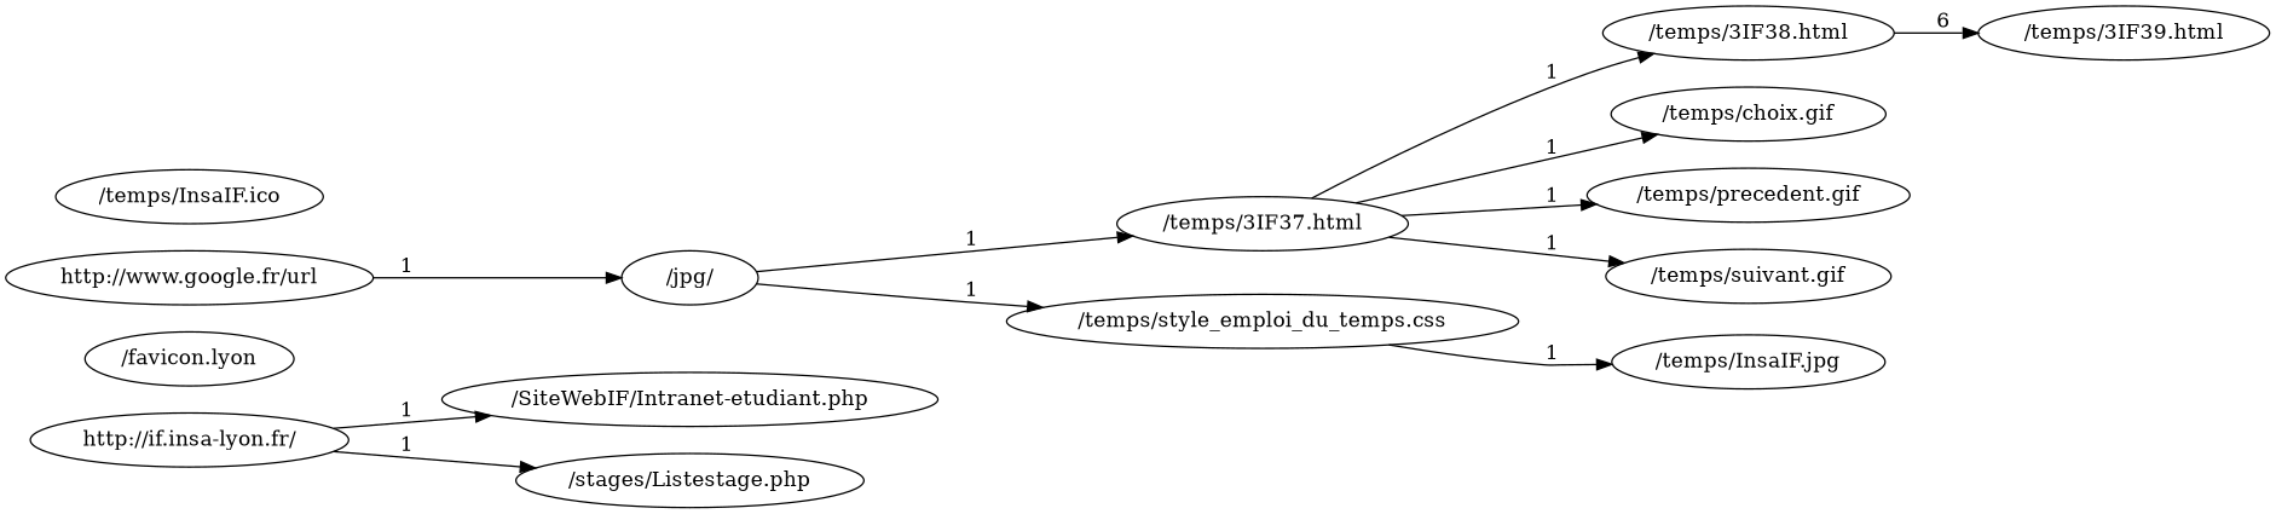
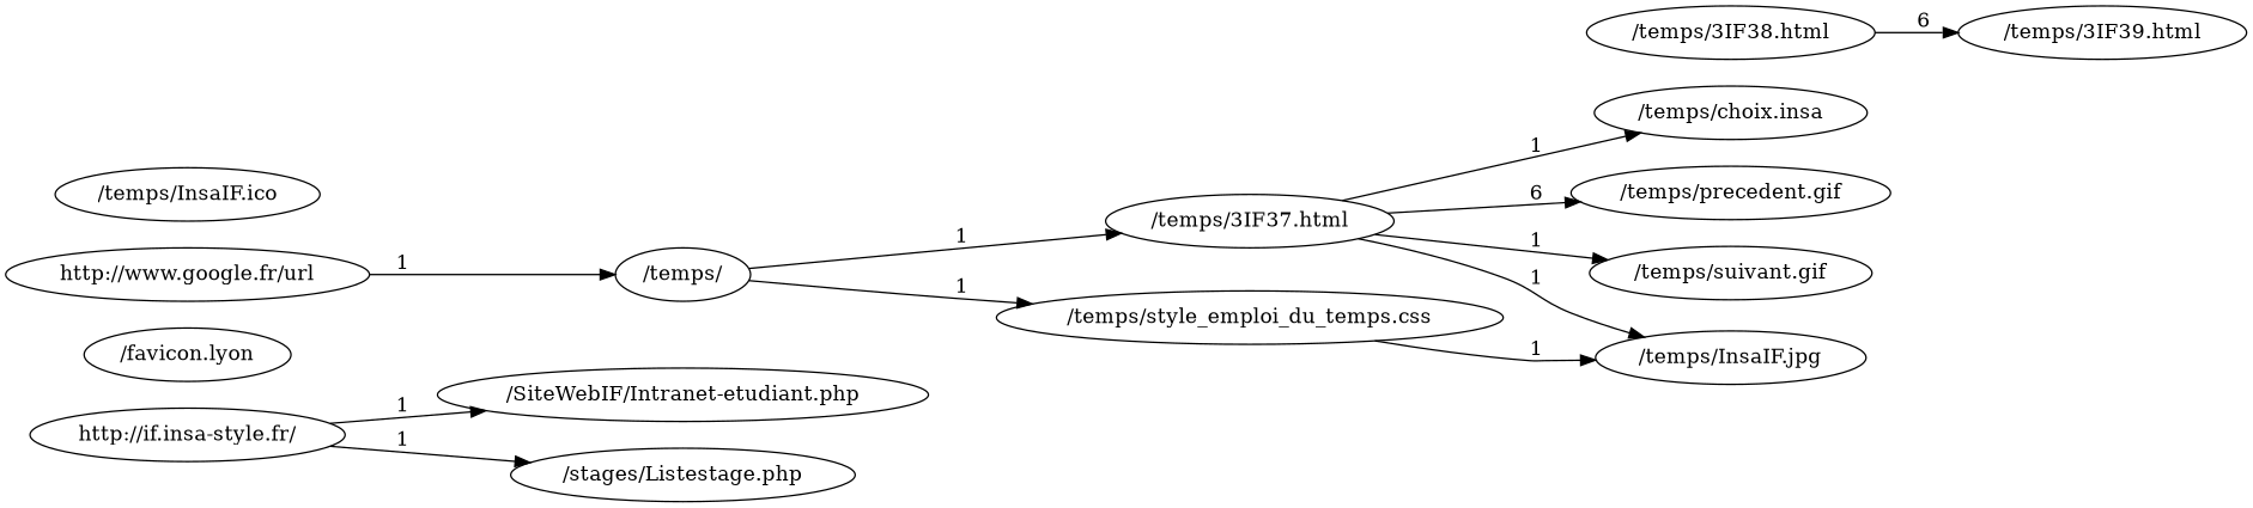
  digraph {
    rankdir=LR
    n1 [label="/SiteWebIF/Intranet-etudiant.php"]
    n2 [label="/stages/Listestage.php"]
    n3 [label="/favicon.lyon"]
-   n4 [label="/jpg/"]
+   n4 [label="/temps/"]
    n5 [label="/temps/3IF37.html"]
    n6 [label="/temps/style_emploi_du_temps.css"]
    n7 [label="/temps/3IF38.html"]
-   n8 [label="/temps/choix.gif"]
+   n8 [label="/temps/choix.insa"]
    n9 [label="/temps/precedent.gif"]
    n10 [label="/temps/suivant.gif"]
    n11 [label="/temps/InsaIF.jpg"]
    n12 [label="/temps/3IF39.html"]
    n13 [label="/temps/InsaIF.ico"]
-   n14 [label="http://if.insa-lyon.fr/"]
+   n14 [label="http://if.insa-style.fr/"]
    n15 [label="http://www.google.fr/url"]
    n4 -> n5 [label=1]
    n4 -> n6 [label=1]
-   n5 -> n7 [label=1]
+   n5 -> n11 [label=1]
    n5 -> n8 [label=1]
-   n5 -> n9 [label=1]
+   n5 -> n9 [label=6]
    n5 -> n10 [label=1]
    n6 -> n11 [label=1]
    n7 -> n12 [label=6]
    n14 -> n1 [label=1]
    n14 -> n2 [label=1]
    n15 -> n4 [label=1]
  }
